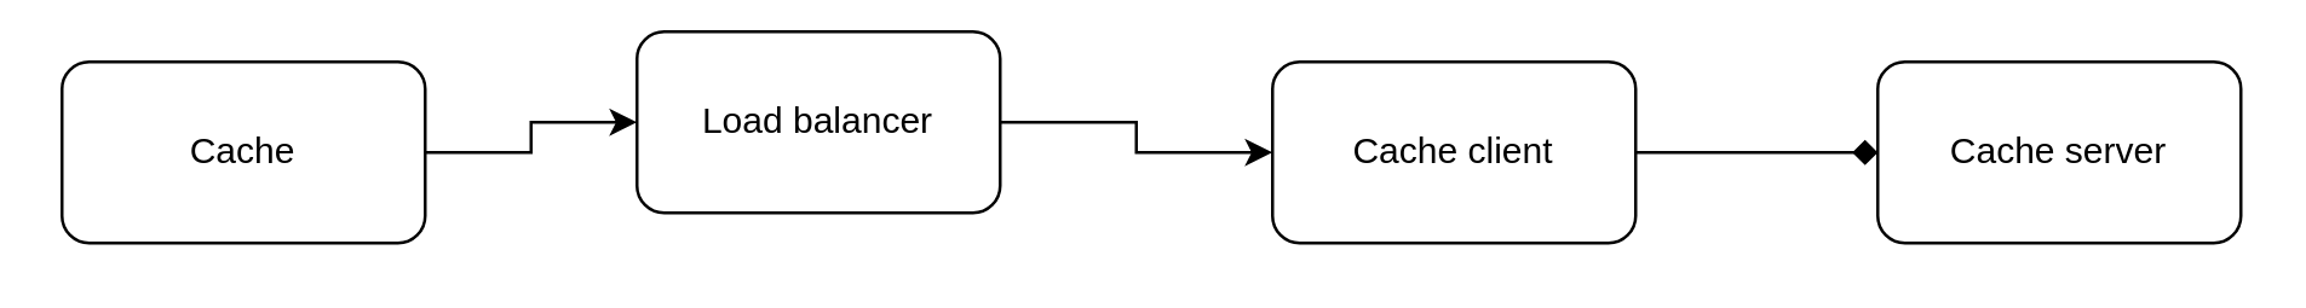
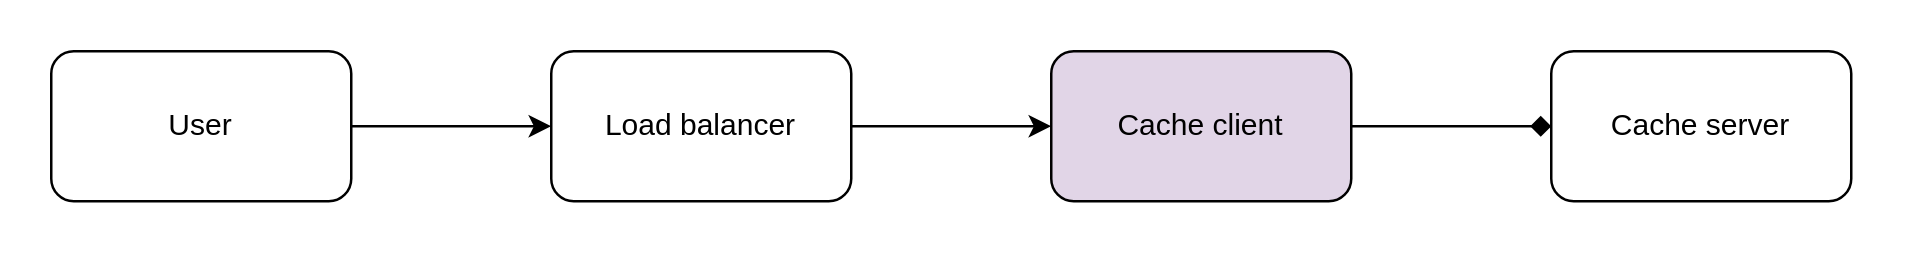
  <mxCell id="0" />
  <mxCell id="1" parent="0" />
  <mxCell id="2" style="edgeStyle=orthogonalEdgeStyle;rounded=0;orthogonalLoop=1;jettySize=auto;html=1;exitX=1;exitY=0.5;exitDx=0;exitDy=0;entryX=0;entryY=0.5;entryDx=0;entryDy=0;" edge="1" parent="1" source="3" target="5"><mxGeometry relative="1" as="geometry" /></mxCell>
- <mxCell id="3" value="Cache" style="rounded=1;whiteSpace=wrap;html=1;" vertex="1" parent="1"><mxGeometry x="20" y="20" width="120" height="60" as="geometry" /></mxCell>
+ <mxCell id="3" value="User" style="rounded=1;whiteSpace=wrap;html=1;" vertex="1" parent="1"><mxGeometry x="20" y="20" width="120" height="60" as="geometry" /></mxCell>
  <mxCell id="4" style="edgeStyle=orthogonalEdgeStyle;rounded=0;orthogonalLoop=1;jettySize=auto;html=1;exitX=1;exitY=0.5;exitDx=0;exitDy=0;entryX=0;entryY=0.5;entryDx=0;entryDy=0;" edge="1" parent="1" source="5" target="7"><mxGeometry relative="1" as="geometry" /></mxCell>
- <mxCell id="5" value="Load balancer" style="rounded=1;whiteSpace=wrap;html=1;" vertex="1" parent="1"><mxGeometry x="210" y="10" width="120" height="60" as="geometry" /></mxCell>
+ <mxCell id="5" value="Load balancer" style="rounded=1;whiteSpace=wrap;html=1;" vertex="1" parent="1"><mxGeometry x="220" y="20" width="120" height="60" as="geometry" /></mxCell>
  <mxCell id="6" style="edgeStyle=orthogonalEdgeStyle;rounded=0;orthogonalLoop=1;jettySize=auto;html=1;exitX=1;exitY=0.5;exitDx=0;exitDy=0;entryX=0;entryY=0.5;entryDx=0;entryDy=0;endArrow=diamond;" edge="1" parent="1" source="7" target="8"><mxGeometry relative="1" as="geometry" /></mxCell>
- <mxCell id="7" value="Cache client" style="rounded=1;whiteSpace=wrap;html=1;" vertex="1" parent="1"><mxGeometry x="420" y="20" width="120" height="60" as="geometry" /></mxCell>
+ <mxCell id="7" value="Cache client" style="rounded=1;whiteSpace=wrap;html=1;fillColor=#e1d5e7;" vertex="1" parent="1"><mxGeometry x="420" y="20" width="120" height="60" as="geometry" /></mxCell>
  <mxCell id="8" value="Cache server" style="rounded=1;whiteSpace=wrap;html=1;" vertex="1" parent="1"><mxGeometry x="620" y="20" width="120" height="60" as="geometry" /></mxCell>
